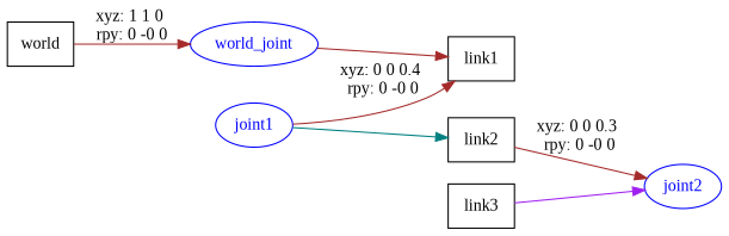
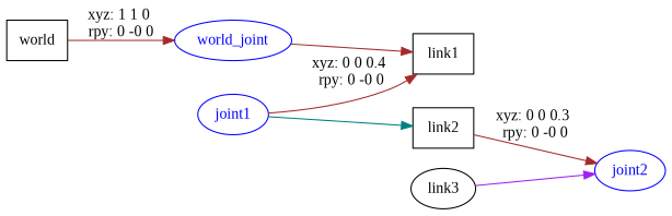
  digraph {
    fontname="Liberation Serif"
    rankdir=LR
    node [fontname="Liberation Serif" shape=box]
    edge [color=brown fontname="Liberation Serif"]
    n1 [label=world]
    world_joint [color=blue fontcolor=blue shape=ellipse]
    n3 [label=link1]
    joint1 [color=blue fontcolor=blue shape=ellipse]
    n5 [label=link2]
    joint2 [color=blue fontcolor=blue shape=ellipse]
-   n7 [label=link3]
+   n7 [label=link3 shape=ellipse]
    n1 -> world_joint [label="xyz: 1 1 0 \nrpy: 0 -0 0"]
    world_joint -> n3
    joint1 -> n3 [label="xyz: 0 0 0.4 \nrpy: 0 -0 0"]
    joint1 -> n5 [color=teal]
    n5 -> joint2 [label="xyz: 0 0 0.3 \nrpy: 0 -0 0"]
    n7 -> joint2 [color=purple]
  }
